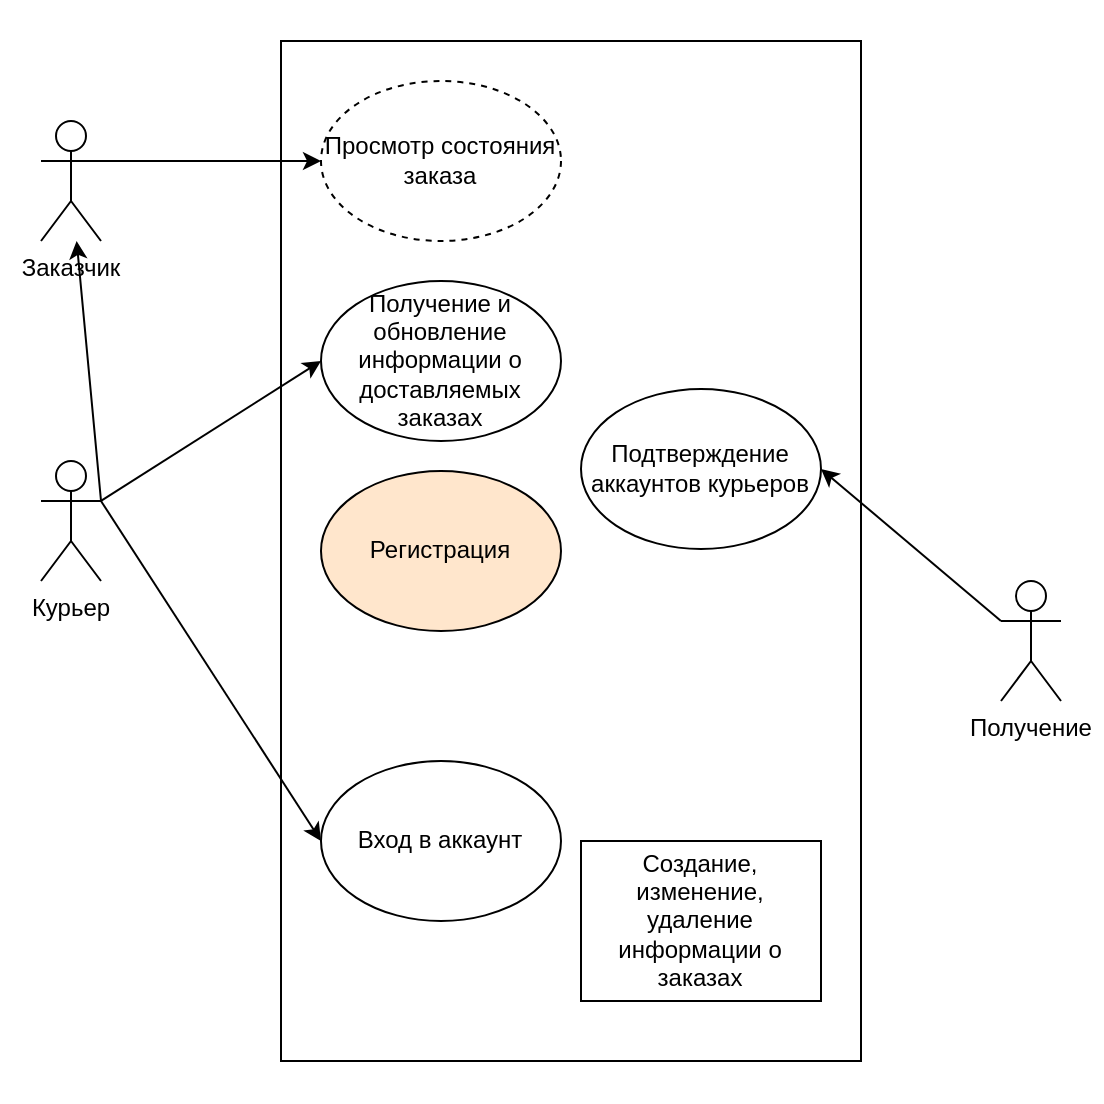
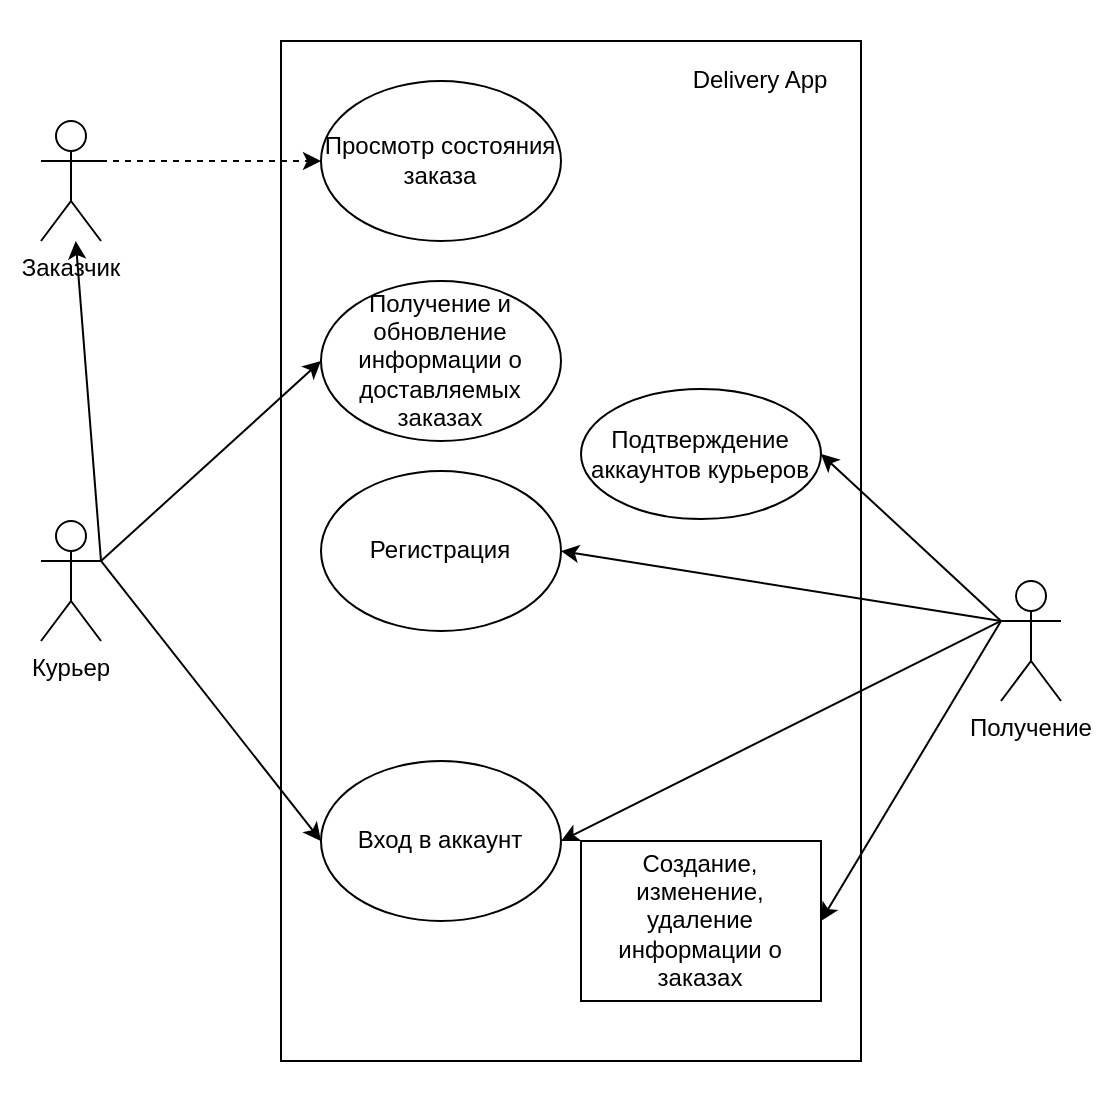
  <mxCell id="0" />
  <mxCell id="1" parent="0" />
  <mxCell id="2" value="" style="rounded=0;whiteSpace=wrap;html=1;align=left;" parent="1" vertex="1"><mxGeometry x="140" y="20" width="290" height="510" as="geometry" /></mxCell>
  <mxCell id="3" style="edgeStyle=none;rounded=0;orthogonalLoop=1;jettySize=auto;html=1;exitX=1;exitY=0.333;exitDx=0;exitDy=0;exitPerimeter=0;entryX=0;entryY=0.5;entryDx=0;entryDy=0;" parent="1" source="6" target="15" edge="1"><mxGeometry relative="1" as="geometry" /></mxCell>
  <mxCell id="4" style="edgeStyle=none;rounded=0;orthogonalLoop=1;jettySize=auto;html=1;exitX=1;exitY=0.333;exitDx=0;exitDy=0;exitPerimeter=0;entryX=0;entryY=0.5;entryDx=0;entryDy=0;" parent="1" source="6" target="19" edge="1"><mxGeometry relative="1" as="geometry" /></mxCell>
  <mxCell id="5" style="edgeStyle=none;rounded=0;orthogonalLoop=1;jettySize=auto;html=1;exitX=1;exitY=0.333;exitDx=0;exitDy=0;exitPerimeter=0;" parent="1" source="6" target="8" edge="1"><mxGeometry relative="1" as="geometry" /></mxCell>
- <mxCell id="6" value="Курьер" style="shape=umlActor;verticalLabelPosition=bottom;verticalAlign=top;html=1;outlineConnect=0;" parent="1" vertex="1"><mxGeometry x="20" y="230" width="30" height="60" as="geometry" /></mxCell>
- <mxCell id="7" style="edgeStyle=none;rounded=0;orthogonalLoop=1;jettySize=auto;html=1;exitX=1;exitY=0.333;exitDx=0;exitDy=0;exitPerimeter=0;entryX=0;entryY=0.5;entryDx=0;entryDy=0;" parent="1" source="8" target="14" edge="1"><mxGeometry relative="1" as="geometry" /></mxCell>
+ <mxCell id="6" value="Курьер" style="shape=umlActor;verticalLabelPosition=bottom;verticalAlign=top;html=1;outlineConnect=0;" parent="1" vertex="1"><mxGeometry x="20" y="260" width="30" height="60" as="geometry" /></mxCell>
+ <mxCell id="7" style="edgeStyle=none;rounded=0;orthogonalLoop=1;jettySize=auto;html=1;exitX=1;exitY=0.333;exitDx=0;exitDy=0;exitPerimeter=0;entryX=0;entryY=0.5;entryDx=0;entryDy=0;dashed=1;" parent="1" source="8" target="14" edge="1"><mxGeometry relative="1" as="geometry" /></mxCell>
  <mxCell id="8" value="Заказчик" style="shape=umlActor;verticalLabelPosition=bottom;verticalAlign=top;html=1;outlineConnect=0;" parent="1" vertex="1"><mxGeometry x="20" y="60" width="30" height="60" as="geometry" /></mxCell>
  <mxCell id="9" style="edgeStyle=none;rounded=0;orthogonalLoop=1;jettySize=auto;html=1;exitX=0;exitY=0.333;exitDx=0;exitDy=0;exitPerimeter=0;entryX=1;entryY=0.5;entryDx=0;entryDy=0;" parent="1" source="13" target="16" edge="1"><mxGeometry relative="1" as="geometry" /></mxCell>
+ <mxCell id="10" style="edgeStyle=none;rounded=0;orthogonalLoop=1;jettySize=auto;html=1;exitX=0;exitY=0.333;exitDx=0;exitDy=0;exitPerimeter=0;entryX=1;entryY=0.5;entryDx=0;entryDy=0;" parent="1" source="13" target="19" edge="1"><mxGeometry relative="1" as="geometry" /></mxCell>
+ <mxCell id="11" style="rounded=0;orthogonalLoop=1;jettySize=auto;html=1;exitX=0;exitY=0.333;exitDx=0;exitDy=0;exitPerimeter=0;entryX=1;entryY=0.5;entryDx=0;entryDy=0;" edge="1" parent="1" source="13" target="17"><mxGeometry relative="1" as="geometry" /></mxCell>
+ <mxCell id="12" style="edgeStyle=none;rounded=0;orthogonalLoop=1;jettySize=auto;html=1;exitX=0;exitY=0.333;exitDx=0;exitDy=0;exitPerimeter=0;entryX=1;entryY=0.5;entryDx=0;entryDy=0;" edge="1" parent="1" source="13" target="18"><mxGeometry relative="1" as="geometry" /></mxCell>
  <mxCell id="13" value="Получение" style="shape=umlActor;verticalLabelPosition=bottom;verticalAlign=top;html=1;outlineConnect=0;" parent="1" vertex="1"><mxGeometry x="500" y="290" width="30" height="60" as="geometry" /></mxCell>
- <mxCell id="14" value="Просмотр состояния заказа" style="ellipse;whiteSpace=wrap;html=1;dashed=1;" parent="1" vertex="1"><mxGeometry x="160" y="40" width="120" height="80" as="geometry" /></mxCell>
+ <mxCell id="14" value="Просмотр состояния заказа" style="ellipse;whiteSpace=wrap;html=1;" parent="1" vertex="1"><mxGeometry x="160" y="40" width="120" height="80" as="geometry" /></mxCell>
  <mxCell id="15" value="Получение и обновление информации о доставляемых заказах" style="ellipse;whiteSpace=wrap;html=1;" parent="1" vertex="1"><mxGeometry x="160" y="140" width="120" height="80" as="geometry" /></mxCell>
- <mxCell id="16" value="Подтверждение аккаунтов курьеров" style="ellipse;whiteSpace=wrap;html=1;" parent="1" vertex="1"><mxGeometry x="290" y="194" width="120" height="80" as="geometry" /></mxCell>
+ <mxCell id="16" value="Подтверждение аккаунтов курьеров" style="ellipse;whiteSpace=wrap;html=1;" parent="1" vertex="1"><mxGeometry x="290" y="194" width="120" height="65" as="geometry" /></mxCell>
  <mxCell id="17" value="Создание, изменение, удаление информации о заказах" style="whiteSpace=wrap;html=1;rounded=0;" parent="1" vertex="1"><mxGeometry x="290" y="420" width="120" height="80" as="geometry" /></mxCell>
- <mxCell id="18" value="Регистрация" style="ellipse;whiteSpace=wrap;html=1;fillColor=#ffe6cc;" parent="1" vertex="1"><mxGeometry x="160" y="235" width="120" height="80" as="geometry" /></mxCell>
+ <mxCell id="18" value="Регистрация" style="ellipse;whiteSpace=wrap;html=1;" parent="1" vertex="1"><mxGeometry x="160" y="235" width="120" height="80" as="geometry" /></mxCell>
  <mxCell id="19" value="Вход в аккаунт" style="ellipse;whiteSpace=wrap;html=1;" parent="1" vertex="1"><mxGeometry x="160" y="380" width="120" height="80" as="geometry" /></mxCell>
+ <mxCell id="20" value="Delivery App" style="text;html=1;strokeColor=none;fillColor=none;align=center;verticalAlign=middle;whiteSpace=wrap;rounded=0;" parent="1" vertex="1"><mxGeometry x="340" y="30" width="80" height="20" as="geometry" /></mxCell>
